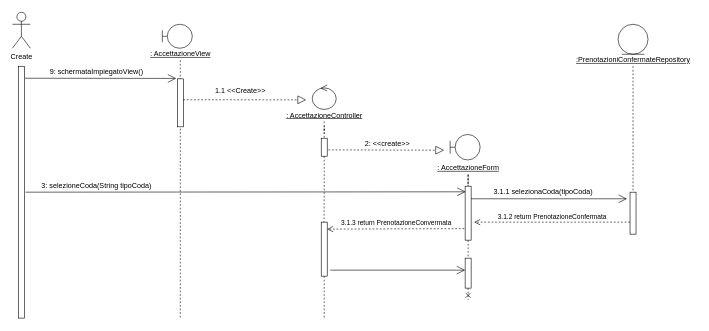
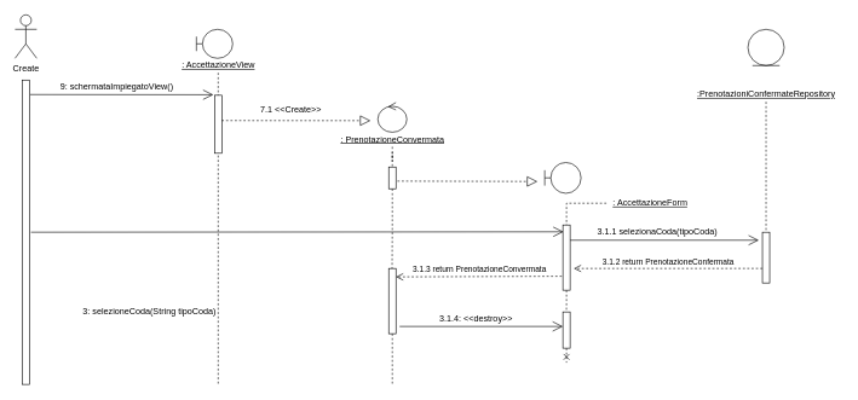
  <mxCell id="0" />
  <mxCell id="1" parent="0" />
  <mxCell id="2" value="Create" style="shape=umlActor;verticalLabelPosition=bottom;verticalAlign=top;html=1;" parent="1" vertex="1"><mxGeometry x="20" y="20" width="30" height="60" as="geometry" /></mxCell>
  <mxCell id="3" value="" style="html=1;points=[];perimeter=orthogonalPerimeter;" parent="1" vertex="1"><mxGeometry x="30" y="110" width="10" height="420" as="geometry" /></mxCell>
  <mxCell id="4" value="" style="shape=umlBoundary;whiteSpace=wrap;html=1;" parent="1" vertex="1"><mxGeometry x="270" y="40" width="50" height="40" as="geometry" /></mxCell>
  <mxCell id="5" value="" style="edgeStyle=orthogonalEdgeStyle;rounded=0;orthogonalLoop=1;jettySize=auto;html=1;dashed=1;endArrow=none;endFill=0;" parent="1" source="6" edge="1"><mxGeometry relative="1" as="geometry"><mxPoint x="300" y="530" as="targetPoint" /></mxGeometry></mxCell>
  <mxCell id="6" value="&lt;u&gt;: AccettazioneView&lt;/u&gt;" style="text;html=1;align=center;verticalAlign=middle;resizable=0;points=[];autosize=1;" parent="1" vertex="1"><mxGeometry x="240" y="80" width="120" height="20" as="geometry" /></mxCell>
  <mxCell id="7" value="" style="endArrow=open;endFill=1;endSize=12;html=1;entryX=-0.171;entryY=-0.009;entryDx=0;entryDy=0;entryPerimeter=0;" parent="1" target="8" edge="1"><mxGeometry width="160" relative="1" as="geometry"><mxPoint x="41" y="130" as="sourcePoint" /><mxPoint x="153" y="141" as="targetPoint" /></mxGeometry></mxCell>
  <mxCell id="8" value="" style="html=1;points=[];perimeter=orthogonalPerimeter;" parent="1" vertex="1"><mxGeometry x="295" y="131" width="10" height="80" as="geometry" /></mxCell>
  <mxCell id="9" value="9: schermataImpiegatoView()" style="text;html=1;align=center;verticalAlign=middle;resizable=0;points=[];autosize=1;" parent="1" vertex="1"><mxGeometry x="70" y="110" width="180" height="20" as="geometry" /></mxCell>
  <mxCell id="10" value="" style="endArrow=block;dashed=1;endFill=0;endSize=12;html=1;exitX=0.986;exitY=0.436;exitDx=0;exitDy=0;exitPerimeter=0;" parent="1" source="8" edge="1"><mxGeometry width="160" relative="1" as="geometry"><mxPoint x="160" y="241" as="sourcePoint" /><mxPoint x="510" y="166" as="targetPoint" /></mxGeometry></mxCell>
  <mxCell id="11" value="" style="ellipse;shape=umlControl;whiteSpace=wrap;html=1;" parent="1" vertex="1"><mxGeometry x="520" y="141" width="40" height="41" as="geometry" /></mxCell>
- <mxCell id="12" value="1.1 &amp;lt;&amp;lt;Create&amp;gt;&amp;gt;" style="text;html=1;align=center;verticalAlign=middle;resizable=0;points=[];autosize=1;" parent="1" vertex="1"><mxGeometry x="350" y="141" width="100" height="20" as="geometry" /></mxCell>
- <mxCell id="13" value="&lt;u&gt;: AccettazioneController&lt;/u&gt;" style="text;html=1;align=center;verticalAlign=middle;resizable=0;points=[];autosize=1;" parent="1" vertex="1"><mxGeometry x="470" y="182" width="140" height="20" as="geometry" /></mxCell>
+ <mxCell id="12" value="7.1 &amp;lt;&amp;lt;Create&amp;gt;&amp;gt;" style="text;html=1;align=center;verticalAlign=middle;resizable=0;points=[];autosize=1;" parent="1" vertex="1"><mxGeometry x="350" y="141" width="100" height="20" as="geometry" /></mxCell>
+ <mxCell id="13" value="&lt;u&gt;: PrenotazioneConvermata&lt;/u&gt;" style="text;html=1;align=center;verticalAlign=middle;resizable=0;points=[];autosize=1;" parent="1" vertex="1"><mxGeometry x="470" y="182" width="140" height="20" as="geometry" /></mxCell>
  <mxCell id="14" style="edgeStyle=orthogonalEdgeStyle;rounded=0;orthogonalLoop=1;jettySize=auto;html=1;entryX=0.467;entryY=-0.001;entryDx=0;entryDy=0;entryPerimeter=0;endArrow=none;endFill=0;dashed=1;" edge="1" parent="1" source="15" target="27"><mxGeometry relative="1" as="geometry" /></mxCell>
  <mxCell id="15" value="" style="html=1;points=[];perimeter=orthogonalPerimeter;" parent="1" vertex="1"><mxGeometry x="535" y="230" width="10" height="30" as="geometry" /></mxCell>
  <mxCell id="16" value="" style="edgeStyle=orthogonalEdgeStyle;rounded=0;orthogonalLoop=1;jettySize=auto;html=1;dashed=1;endArrow=none;endFill=0;" parent="1" source="13" target="15" edge="1"><mxGeometry relative="1" as="geometry"><mxPoint x="540" y="202" as="sourcePoint" /><mxPoint x="540" y="490" as="targetPoint" /></mxGeometry></mxCell>
  <mxCell id="17" value="" style="endArrow=block;dashed=1;endFill=0;endSize=12;html=1;exitX=1.2;exitY=0.648;exitDx=0;exitDy=0;exitPerimeter=0;" parent="1" source="15" edge="1"><mxGeometry width="160" relative="1" as="geometry"><mxPoint x="560" y="250" as="sourcePoint" /><mxPoint x="740" y="250" as="targetPoint" /></mxGeometry></mxCell>
- <mxCell id="18" value="2: &amp;lt;&amp;lt;create&amp;gt;&amp;gt;" style="text;html=1;align=center;verticalAlign=middle;resizable=0;points=[];autosize=1;" parent="1" vertex="1"><mxGeometry x="600" y="230" width="90" height="20" as="geometry" /></mxCell>
  <mxCell id="19" value="" style="shape=umlBoundary;whiteSpace=wrap;html=1;" parent="1" vertex="1"><mxGeometry x="750" y="223.75" width="50" height="42.5" as="geometry" /></mxCell>
  <mxCell id="20" value="" style="edgeStyle=orthogonalEdgeStyle;rounded=0;orthogonalLoop=1;jettySize=auto;html=1;dashed=1;endArrow=none;endFill=0;" parent="1" source="21" target="23" edge="1"><mxGeometry relative="1" as="geometry" /></mxCell>
- <mxCell id="21" value="&lt;div&gt;&lt;u&gt;: AccettazioneForm&lt;/u&gt;&lt;/div&gt;" style="text;html=1;align=center;verticalAlign=middle;resizable=0;points=[];autosize=1;" parent="1" vertex="1"><mxGeometry x="720" y="270" width="120" height="20" as="geometry" /></mxCell>
+ <mxCell id="21" value="&lt;div&gt;&lt;u&gt;: AccettazioneForm&lt;/u&gt;&lt;/div&gt;" style="text;html=1;align=center;verticalAlign=middle;resizable=0;points=[];autosize=1;" parent="1" vertex="1"><mxGeometry x="835" y="270" width="120" height="20" as="geometry" /></mxCell>
  <mxCell id="22" style="edgeStyle=orthogonalEdgeStyle;rounded=0;orthogonalLoop=1;jettySize=auto;html=1;dashed=1;endArrow=none;endFill=0;entryX=0.486;entryY=0.01;entryDx=0;entryDy=0;entryPerimeter=0;" parent="1" source="23" target="29" edge="1"><mxGeometry relative="1" as="geometry"><mxPoint x="780" y="490" as="targetPoint" /></mxGeometry></mxCell>
  <mxCell id="23" value="" style="html=1;points=[];perimeter=orthogonalPerimeter;" parent="1" vertex="1"><mxGeometry x="775" y="310" width="10" height="90" as="geometry" /></mxCell>
  <mxCell id="24" value="" style="endArrow=open;endFill=1;endSize=12;html=1;entryX=0.083;entryY=0.104;entryDx=0;entryDy=0;entryPerimeter=0;" parent="1" edge="1" target="23"><mxGeometry width="160" relative="1" as="geometry"><mxPoint x="42" y="320" as="sourcePoint" /><mxPoint x="722" y="320" as="targetPoint" /></mxGeometry></mxCell>
- <mxCell id="25" value="3: selezioneCoda(String tipoCoda)" style="text;html=1;align=center;verticalAlign=middle;resizable=0;points=[];autosize=1;" parent="1" vertex="1"><mxGeometry x="60" y="300" width="200" height="20" as="geometry" /></mxCell>
+ <mxCell id="25" value="3: selezioneCoda(String tipoCoda)" style="text;html=1;align=center;verticalAlign=middle;resizable=0;points=[];autosize=1;" parent="1" vertex="1"><mxGeometry x="105" y="420" width="200" height="20" as="geometry" /></mxCell>
  <mxCell id="26" style="edgeStyle=orthogonalEdgeStyle;rounded=0;orthogonalLoop=1;jettySize=auto;html=1;dashed=1;endArrow=none;endFill=0;" parent="1" source="27" edge="1"><mxGeometry relative="1" as="geometry"><mxPoint x="540" y="530" as="targetPoint" /></mxGeometry></mxCell>
  <mxCell id="27" value="" style="html=1;points=[];perimeter=orthogonalPerimeter;" parent="1" vertex="1"><mxGeometry x="535" y="370" width="10" height="90" as="geometry" /></mxCell>
  <mxCell id="28" style="edgeStyle=orthogonalEdgeStyle;rounded=0;orthogonalLoop=1;jettySize=auto;html=1;dashed=1;endArrow=cross;endFill=0;" parent="1" source="29" edge="1"><mxGeometry relative="1" as="geometry"><mxPoint x="780" y="500" as="targetPoint" /></mxGeometry></mxCell>
  <mxCell id="29" value="" style="html=1;points=[];perimeter=orthogonalPerimeter;" parent="1" vertex="1"><mxGeometry x="775" y="430" width="10" height="50" as="geometry" /></mxCell>
  <mxCell id="30" value="3.1.3 return PrenotazioneConvermata" style="html=1;verticalAlign=bottom;endArrow=open;dashed=1;endSize=8;exitX=-0.143;exitY=0.786;exitDx=0;exitDy=0;exitPerimeter=0;entryX=0.99;entryY=0.129;entryDx=0;entryDy=0;entryPerimeter=0;" parent="1" source="23" target="27" edge="1"><mxGeometry x="-0.007" relative="1" as="geometry"><mxPoint x="725" y="400" as="sourcePoint" /><mxPoint x="550" y="380" as="targetPoint" /><Array as="points" /><mxPoint as="offset" /></mxGeometry></mxCell>
  <mxCell id="31" value="" style="endArrow=open;endFill=1;endSize=12;html=1;exitX=1.5;exitY=0.889;exitDx=0;exitDy=0;exitPerimeter=0;" parent="1" source="27" edge="1" target="29"><mxGeometry width="160" relative="1" as="geometry"><mxPoint x="600" y="420" as="sourcePoint" /><mxPoint x="750" y="440" as="targetPoint" /></mxGeometry></mxCell>
+ <mxCell id="32" value="3.1.4: &amp;lt;&amp;lt;destroy&amp;gt;&amp;gt;" style="text;html=1;align=center;verticalAlign=middle;resizable=0;points=[];autosize=1;" parent="1" vertex="1"><mxGeometry x="595" y="430" width="120" height="20" as="geometry" /></mxCell>
  <mxCell id="33" value="" style="endArrow=open;endFill=1;endSize=12;html=1;entryX=-0.5;entryY=0.157;entryDx=0;entryDy=0;entryPerimeter=0;" edge="1" parent="1" source="23" target="37"><mxGeometry width="160" relative="1" as="geometry"><mxPoint x="760" y="330" as="sourcePoint" /><mxPoint x="880" y="330" as="targetPoint" /></mxGeometry></mxCell>
  <mxCell id="34" value="" style="ellipse;shape=umlEntity;whiteSpace=wrap;html=1;" vertex="1" parent="1"><mxGeometry x="1030" y="40" width="50" height="50" as="geometry" /></mxCell>
  <mxCell id="35" style="edgeStyle=orthogonalEdgeStyle;rounded=0;orthogonalLoop=1;jettySize=auto;html=1;dashed=1;endArrow=none;endFill=0;entryX=0.5;entryY=-0.022;entryDx=0;entryDy=0;entryPerimeter=0;" edge="1" parent="1" source="36" target="37"><mxGeometry relative="1" as="geometry"><mxPoint x="1055" y="530" as="targetPoint" /></mxGeometry></mxCell>
- <mxCell id="36" value="&lt;u&gt;:PrenotazioniConfermateRepository&lt;/u&gt;" style="text;html=1;align=center;verticalAlign=middle;resizable=0;points=[];autosize=1;" vertex="1" parent="1"><mxGeometry x="950" y="90" width="210" height="20" as="geometry" /></mxCell>
+ <mxCell id="36" value="&lt;u&gt;:PrenotazioniConfermateRepository&lt;/u&gt;" style="text;html=1;align=center;verticalAlign=middle;resizable=0;points=[];autosize=1;" vertex="1" parent="1"><mxGeometry x="950" y="120" width="210" height="20" as="geometry" /></mxCell>
  <mxCell id="37" value="" style="html=1;points=[];perimeter=orthogonalPerimeter;" vertex="1" parent="1"><mxGeometry x="1050" y="320" width="10" height="70" as="geometry" /></mxCell>
  <mxCell id="38" value="3.1.2 return PrenotazioneConfermata" style="html=1;verticalAlign=bottom;endArrow=open;dashed=1;endSize=8;exitX=0;exitY=0.714;exitDx=0;exitDy=0;exitPerimeter=0;" edge="1" parent="1" source="37"><mxGeometry relative="1" as="geometry"><mxPoint x="1010" y="370" as="sourcePoint" /><mxPoint x="790" y="370" as="targetPoint" /></mxGeometry></mxCell>
  <mxCell id="39" value="3.1.1 selezionaCoda(tipoCoda)" style="text;html=1;align=center;verticalAlign=middle;resizable=0;points=[];autosize=1;rotation=0;" vertex="1" parent="1"><mxGeometry x="810" y="310" width="190" height="20" as="geometry" /></mxCell>
